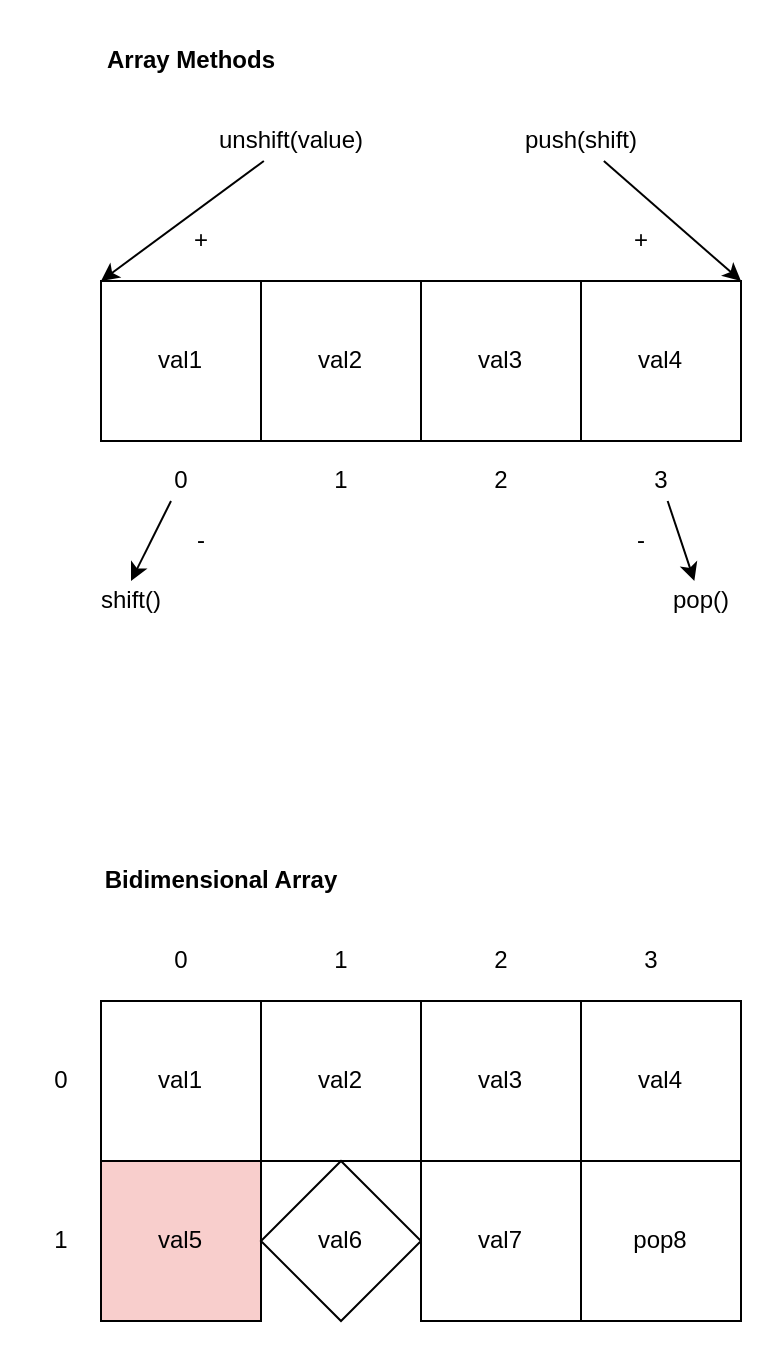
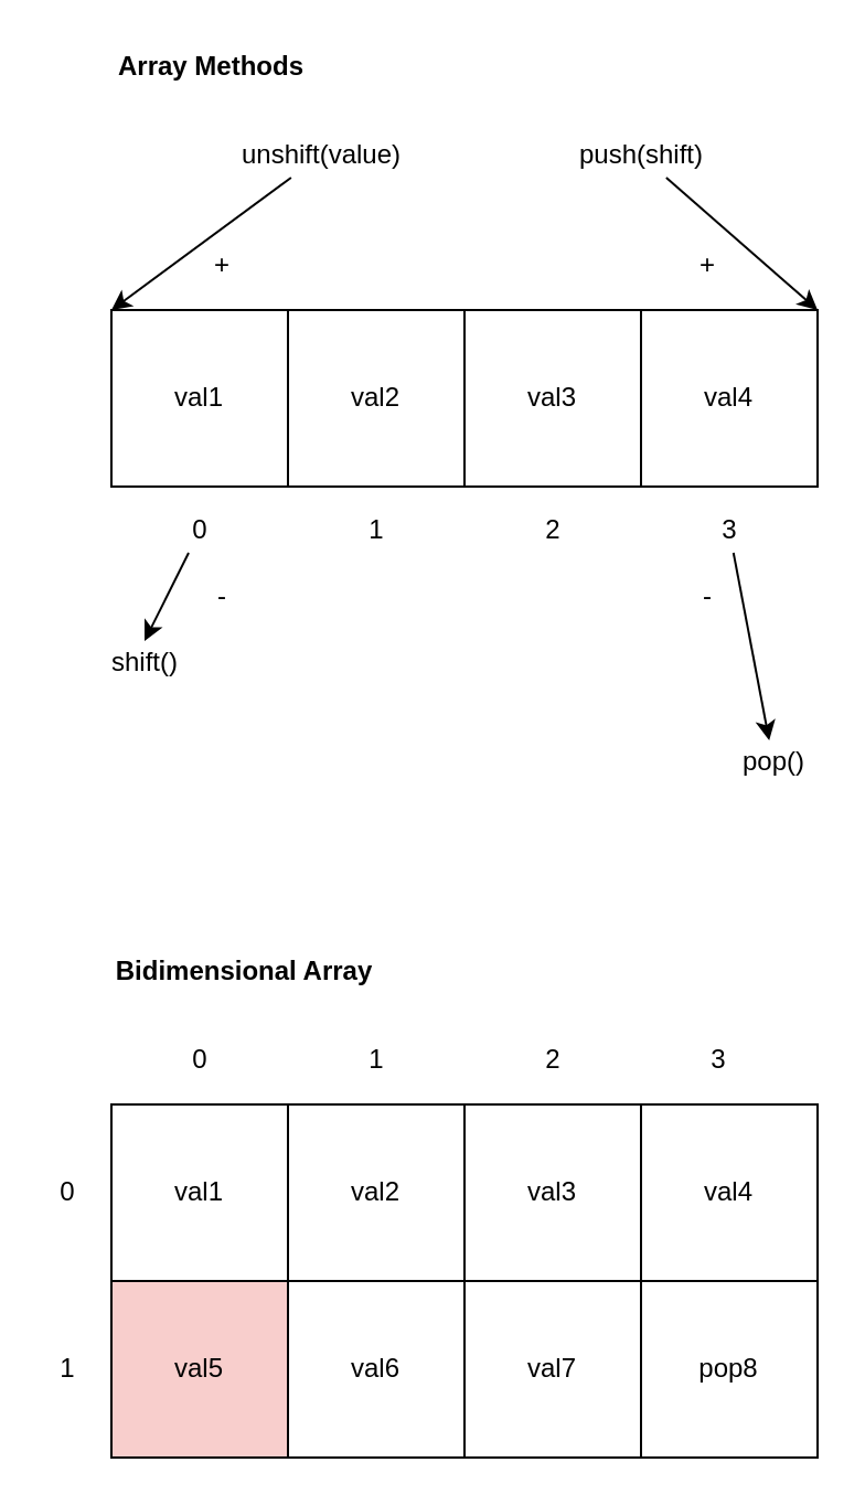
  <mxCell id="0" />
  <mxCell id="1" parent="0" />
  <mxCell id="2" value="val1" style="whiteSpace=wrap;html=1;aspect=fixed;" vertex="1" parent="1"><mxGeometry x="50" y="140" width="80" height="80" as="geometry" /></mxCell>
  <mxCell id="3" value="val2" style="whiteSpace=wrap;html=1;aspect=fixed;" vertex="1" parent="1"><mxGeometry x="130" y="140" width="80" height="80" as="geometry" /></mxCell>
  <mxCell id="4" value="val3" style="whiteSpace=wrap;html=1;aspect=fixed;" vertex="1" parent="1"><mxGeometry x="210" y="140" width="80" height="80" as="geometry" /></mxCell>
  <mxCell id="5" value="val4" style="whiteSpace=wrap;html=1;aspect=fixed;" vertex="1" parent="1"><mxGeometry x="290" y="140" width="80" height="80" as="geometry" /></mxCell>
  <mxCell id="6" style="edgeStyle=none;html=1;entryX=0.5;entryY=0;entryDx=0;entryDy=0;entryPerimeter=0;" edge="1" parent="1" source="7" target="16"><mxGeometry relative="1" as="geometry" /></mxCell>
  <mxCell id="7" value="0" style="text;html=1;align=center;verticalAlign=middle;resizable=0;points=[];autosize=1;strokeColor=none;fillColor=none;" vertex="1" parent="1"><mxGeometry x="80" y="230" width="20" height="20" as="geometry" /></mxCell>
  <mxCell id="8" value="1" style="text;html=1;align=center;verticalAlign=middle;resizable=0;points=[];autosize=1;strokeColor=none;fillColor=none;" vertex="1" parent="1"><mxGeometry x="160" y="230" width="20" height="20" as="geometry" /></mxCell>
  <mxCell id="9" value="2" style="text;html=1;align=center;verticalAlign=middle;resizable=0;points=[];autosize=1;strokeColor=none;fillColor=none;" vertex="1" parent="1"><mxGeometry x="240" y="230" width="20" height="20" as="geometry" /></mxCell>
  <mxCell id="10" style="edgeStyle=none;html=1;" edge="1" parent="1" source="11" target="17"><mxGeometry relative="1" as="geometry" /></mxCell>
  <mxCell id="11" value="3" style="text;html=1;align=center;verticalAlign=middle;resizable=0;points=[];autosize=1;strokeColor=none;fillColor=none;" vertex="1" parent="1"><mxGeometry x="320" y="230" width="20" height="20" as="geometry" /></mxCell>
  <mxCell id="12" style="edgeStyle=none;html=1;entryX=0;entryY=0;entryDx=0;entryDy=0;" edge="1" parent="1" source="13" target="2"><mxGeometry relative="1" as="geometry" /></mxCell>
  <mxCell id="13" value="unshift(value)" style="text;html=1;align=center;verticalAlign=middle;resizable=0;points=[];autosize=1;strokeColor=none;fillColor=none;" vertex="1" parent="1"><mxGeometry x="100" y="60" width="90" height="20" as="geometry" /></mxCell>
  <mxCell id="14" style="edgeStyle=none;html=1;entryX=1;entryY=0;entryDx=0;entryDy=0;" edge="1" parent="1" source="15" target="5"><mxGeometry relative="1" as="geometry" /></mxCell>
  <mxCell id="15" value="push(shift)" style="text;html=1;align=center;verticalAlign=middle;resizable=0;points=[];autosize=1;strokeColor=none;fillColor=none;" vertex="1" parent="1"><mxGeometry x="250" y="60" width="80" height="20" as="geometry" /></mxCell>
  <mxCell id="16" value="shift()" style="text;html=1;align=center;verticalAlign=middle;resizable=0;points=[];autosize=1;strokeColor=none;fillColor=none;" vertex="1" parent="1"><mxGeometry x="40" y="290" width="50" height="20" as="geometry" /></mxCell>
- <mxCell id="17" value="pop()" style="text;html=1;align=center;verticalAlign=middle;resizable=0;points=[];autosize=1;strokeColor=none;fillColor=none;" vertex="1" parent="1"><mxGeometry x="330" y="290" width="40" height="20" as="geometry" /></mxCell>
+ <mxCell id="17" value="pop()" style="text;html=1;align=center;verticalAlign=middle;resizable=0;points=[];autosize=1;strokeColor=none;fillColor=none;" vertex="1" parent="1"><mxGeometry x="330" y="335" width="40" height="20" as="geometry" /></mxCell>
  <mxCell id="18" value="+" style="text;html=1;align=center;verticalAlign=middle;resizable=0;points=[];autosize=1;strokeColor=none;fillColor=none;" vertex="1" parent="1"><mxGeometry x="90" y="110" width="20" height="20" as="geometry" /></mxCell>
  <mxCell id="19" value="+" style="text;html=1;align=center;verticalAlign=middle;resizable=0;points=[];autosize=1;strokeColor=none;fillColor=none;" vertex="1" parent="1"><mxGeometry x="310" y="110" width="20" height="20" as="geometry" /></mxCell>
  <mxCell id="20" value="-" style="text;html=1;align=center;verticalAlign=middle;resizable=0;points=[];autosize=1;strokeColor=none;fillColor=none;" vertex="1" parent="1"><mxGeometry x="90" y="260" width="20" height="20" as="geometry" /></mxCell>
  <mxCell id="21" value="-" style="text;html=1;align=center;verticalAlign=middle;resizable=0;points=[];autosize=1;strokeColor=none;fillColor=none;" vertex="1" parent="1"><mxGeometry x="310" y="260" width="20" height="20" as="geometry" /></mxCell>
  <mxCell id="22" value="val1" style="whiteSpace=wrap;html=1;aspect=fixed;" vertex="1" parent="1"><mxGeometry x="50" y="500" width="80" height="80" as="geometry" /></mxCell>
  <mxCell id="23" value="val2" style="whiteSpace=wrap;html=1;aspect=fixed;" vertex="1" parent="1"><mxGeometry x="130" y="500" width="80" height="80" as="geometry" /></mxCell>
  <mxCell id="24" value="val3" style="whiteSpace=wrap;html=1;aspect=fixed;" vertex="1" parent="1"><mxGeometry x="210" y="500" width="80" height="80" as="geometry" /></mxCell>
  <mxCell id="25" value="val4" style="whiteSpace=wrap;html=1;aspect=fixed;" vertex="1" parent="1"><mxGeometry x="290" y="500" width="80" height="80" as="geometry" /></mxCell>
  <mxCell id="26" value="val5" style="whiteSpace=wrap;html=1;aspect=fixed;fillColor=#f8cecc;" vertex="1" parent="1"><mxGeometry x="50" y="580" width="80" height="80" as="geometry" /></mxCell>
- <mxCell id="27" value="val6" style="rhombus;whiteSpace=wrap;html=1;aspect=fixed;" vertex="1" parent="1"><mxGeometry x="130" y="580" width="80" height="80" as="geometry" /></mxCell>
+ <mxCell id="27" value="val6" style="whiteSpace=wrap;html=1;aspect=fixed;" vertex="1" parent="1"><mxGeometry x="130" y="580" width="80" height="80" as="geometry" /></mxCell>
  <mxCell id="28" value="val7" style="whiteSpace=wrap;html=1;aspect=fixed;" vertex="1" parent="1"><mxGeometry x="210" y="580" width="80" height="80" as="geometry" /></mxCell>
  <mxCell id="29" value="pop8" style="whiteSpace=wrap;html=1;aspect=fixed;" vertex="1" parent="1"><mxGeometry x="290" y="580" width="80" height="80" as="geometry" /></mxCell>
  <mxCell id="30" value="0" style="text;html=1;align=center;verticalAlign=middle;resizable=0;points=[];autosize=1;strokeColor=none;fillColor=none;" vertex="1" parent="1"><mxGeometry x="80" y="470" width="20" height="20" as="geometry" /></mxCell>
  <mxCell id="31" value="1" style="text;html=1;align=center;verticalAlign=middle;resizable=0;points=[];autosize=1;strokeColor=none;fillColor=none;" vertex="1" parent="1"><mxGeometry x="160" y="470" width="20" height="20" as="geometry" /></mxCell>
  <mxCell id="32" value="2" style="text;html=1;align=center;verticalAlign=middle;resizable=0;points=[];autosize=1;strokeColor=none;fillColor=none;" vertex="1" parent="1"><mxGeometry x="240" y="470" width="20" height="20" as="geometry" /></mxCell>
  <mxCell id="33" value="3" style="text;html=1;align=center;verticalAlign=middle;resizable=0;points=[];autosize=1;strokeColor=none;fillColor=none;" vertex="1" parent="1"><mxGeometry x="315" y="470" width="20" height="20" as="geometry" /></mxCell>
  <mxCell id="34" value="0" style="text;html=1;align=center;verticalAlign=middle;resizable=0;points=[];autosize=1;strokeColor=none;fillColor=none;" vertex="1" parent="1"><mxGeometry x="20" y="530" width="20" height="20" as="geometry" /></mxCell>
  <mxCell id="35" value="1" style="text;html=1;align=center;verticalAlign=middle;resizable=0;points=[];autosize=1;strokeColor=none;fillColor=none;" vertex="1" parent="1"><mxGeometry x="20" y="610" width="20" height="20" as="geometry" /></mxCell>
  <mxCell id="36" value="Bidimensional Array" style="text;html=1;align=center;verticalAlign=middle;resizable=0;points=[];autosize=1;strokeColor=none;fillColor=none;fontStyle=1" vertex="1" parent="1"><mxGeometry x="45" y="430" width="130" height="20" as="geometry" /></mxCell>
  <mxCell id="37" value="Array Methods" style="text;html=1;align=center;verticalAlign=middle;resizable=0;points=[];autosize=1;strokeColor=none;fillColor=none;fontStyle=1" vertex="1" parent="1"><mxGeometry x="45" y="20" width="100" height="20" as="geometry" /></mxCell>
